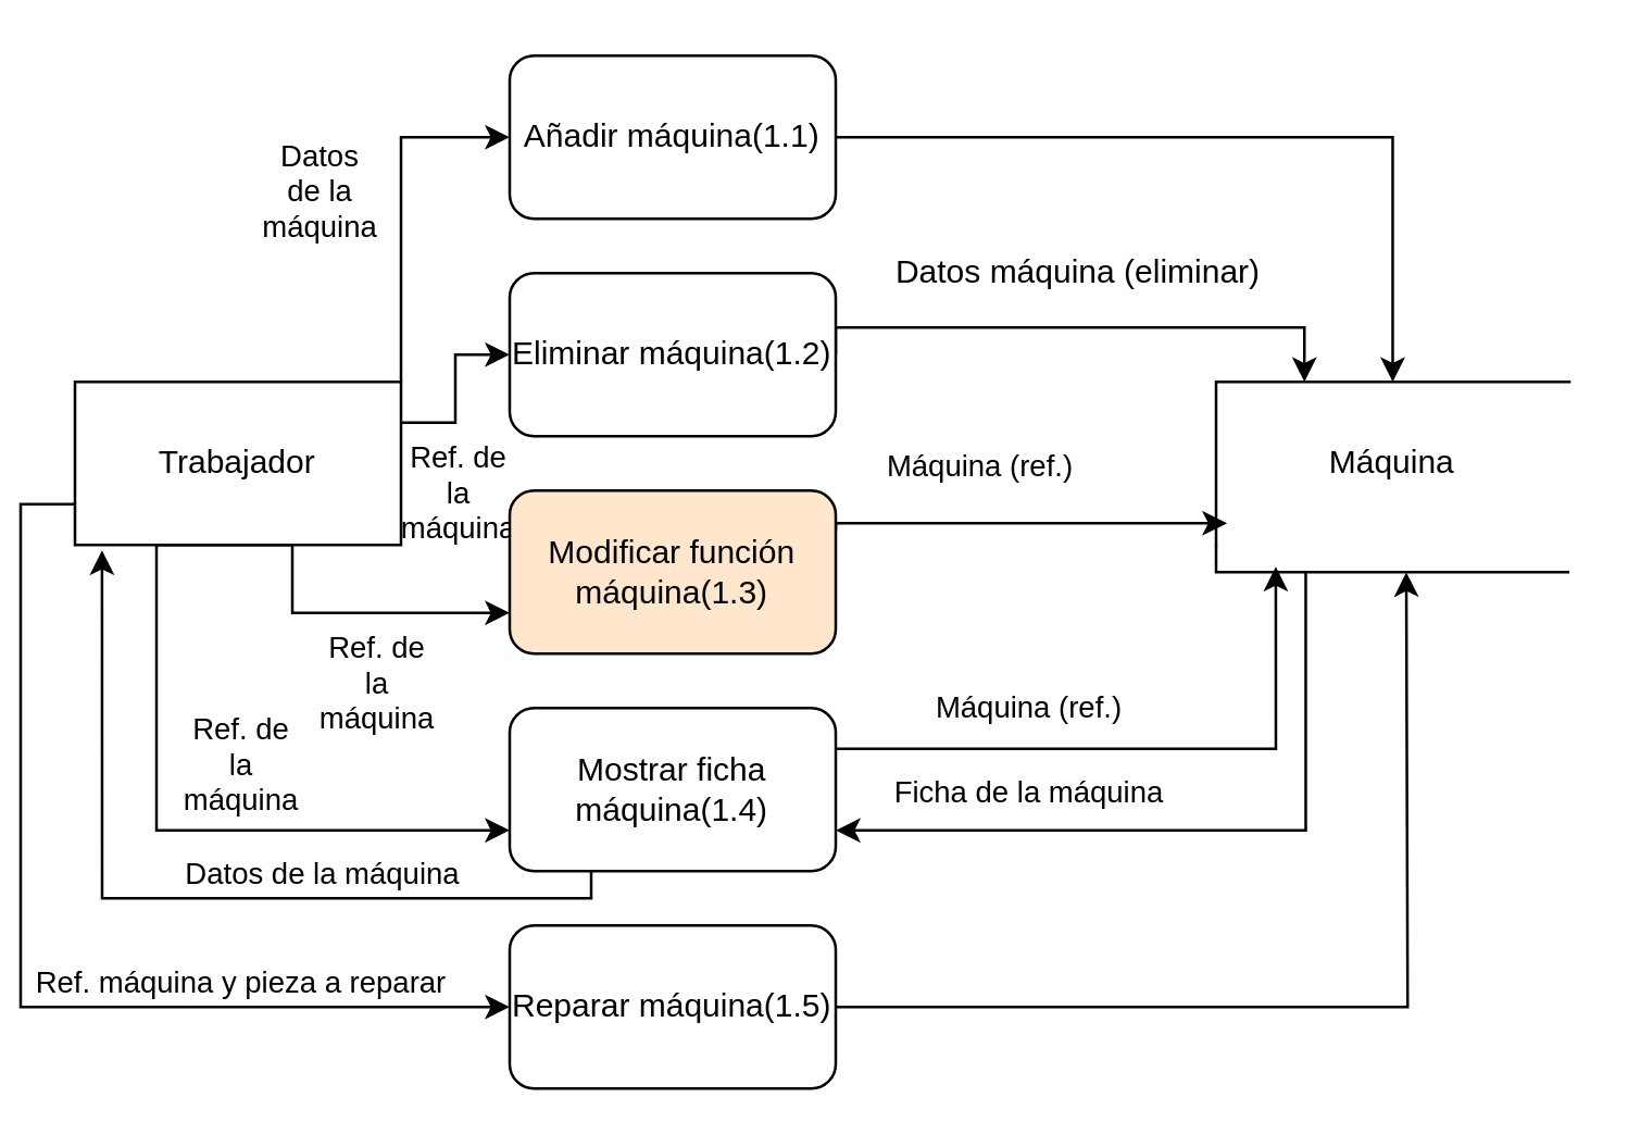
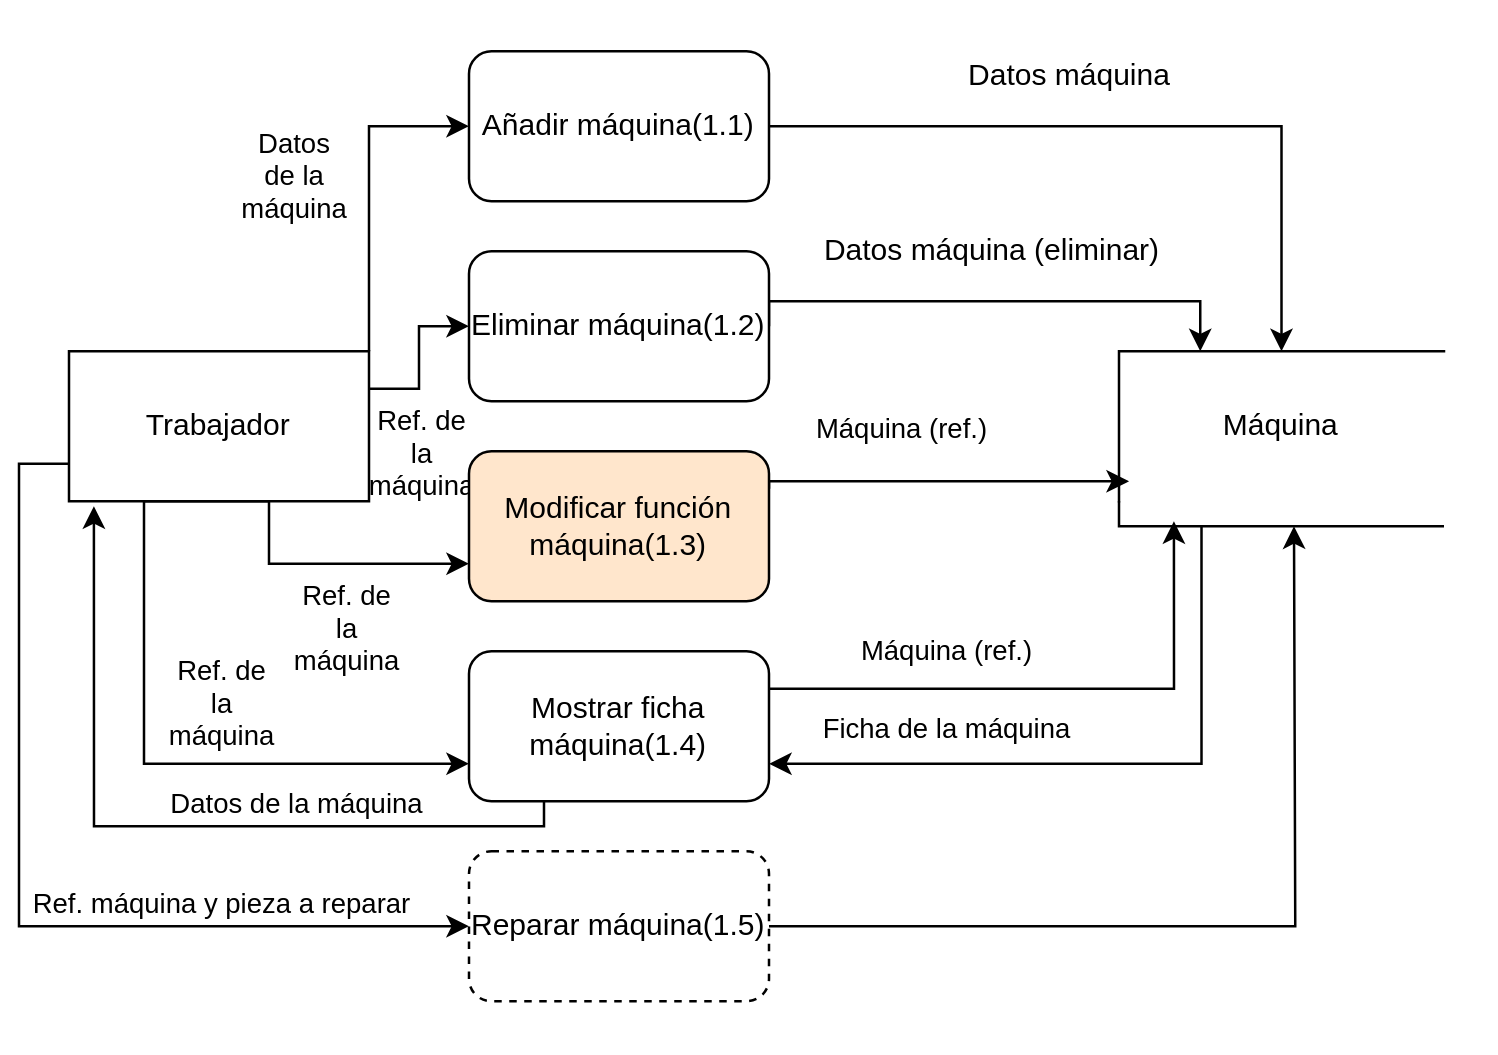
  <mxCell id="0" />
  <mxCell id="1" parent="0" />
  <mxCell id="2" value="Datos&lt;br&gt;de la&lt;br&gt;máquina" style="edgeStyle=orthogonalEdgeStyle;rounded=0;orthogonalLoop=1;jettySize=auto;html=1;exitX=1;exitY=0;exitDx=0;exitDy=0;entryX=0;entryY=0.5;entryDx=0;entryDy=0;" edge="1" parent="1" source="11" target="13"><mxGeometry x="0.077" y="30" relative="1" as="geometry"><mxPoint as="offset" /></mxGeometry></mxCell>
  <mxCell id="3" style="edgeStyle=orthogonalEdgeStyle;rounded=0;orthogonalLoop=1;jettySize=auto;html=1;exitX=1;exitY=0.25;exitDx=0;exitDy=0;entryX=0;entryY=0.5;entryDx=0;entryDy=0;endArrow=classic;endFill=1;" edge="1" parent="1" source="11" target="15"><mxGeometry relative="1" as="geometry" /></mxCell>
  <mxCell id="4" value="Ref. de&lt;br&gt;la&lt;br&gt;máquina" style="edgeLabel;html=1;align=center;verticalAlign=middle;resizable=0;points=[];" vertex="1" connectable="0" parent="3"><mxGeometry x="0.354" y="2" relative="1" as="geometry"><mxPoint x="2" y="49" as="offset" /></mxGeometry></mxCell>
  <mxCell id="5" style="edgeStyle=orthogonalEdgeStyle;rounded=0;orthogonalLoop=1;jettySize=auto;html=1;exitX=0.25;exitY=1;exitDx=0;exitDy=0;entryX=0;entryY=0.75;entryDx=0;entryDy=0;endArrow=classic;endFill=1;" edge="1" parent="1" source="11" target="18"><mxGeometry relative="1" as="geometry"><Array as="points"><mxPoint x="100" y="200" /><mxPoint x="100" y="225" /></Array></mxGeometry></mxCell>
  <mxCell id="6" value="Ref. de&lt;br&gt;la&lt;br&gt;máquina" style="edgeLabel;html=1;align=center;verticalAlign=middle;resizable=0;points=[];" vertex="1" connectable="0" parent="5"><mxGeometry x="0.032" y="-5" relative="1" as="geometry"><mxPoint x="25" y="20" as="offset" /></mxGeometry></mxCell>
  <mxCell id="7" style="edgeStyle=orthogonalEdgeStyle;rounded=0;orthogonalLoop=1;jettySize=auto;html=1;exitX=0.25;exitY=1;exitDx=0;exitDy=0;entryX=0;entryY=0.75;entryDx=0;entryDy=0;endArrow=classic;endFill=1;" edge="1" parent="1" source="11" target="22"><mxGeometry relative="1" as="geometry" /></mxCell>
  <mxCell id="8" value="Ref. de&lt;br&gt;la&lt;br&gt;máquina" style="edgeLabel;html=1;align=center;verticalAlign=middle;resizable=0;points=[];" vertex="1" connectable="0" parent="7"><mxGeometry x="-0.421" y="1" relative="1" as="geometry"><mxPoint x="29" y="12" as="offset" /></mxGeometry></mxCell>
  <mxCell id="9" style="edgeStyle=orthogonalEdgeStyle;rounded=0;orthogonalLoop=1;jettySize=auto;html=1;exitX=0;exitY=0.75;exitDx=0;exitDy=0;entryX=0;entryY=0.5;entryDx=0;entryDy=0;endArrow=classic;endFill=1;" edge="1" parent="1" source="11" target="24"><mxGeometry relative="1" as="geometry" /></mxCell>
  <mxCell id="10" value="Ref. máquina y pieza a reparar" style="edgeLabel;html=1;align=center;verticalAlign=middle;resizable=0;points=[];" vertex="1" connectable="0" parent="9"><mxGeometry x="0.32" y="6" relative="1" as="geometry"><mxPoint x="31" y="-4" as="offset" /></mxGeometry></mxCell>
  <mxCell id="11" value="Trabajador" style="rounded=0;whiteSpace=wrap;html=1;" vertex="1" parent="1"><mxGeometry x="20" y="140" width="120" height="60" as="geometry" /></mxCell>
  <mxCell id="12" style="edgeStyle=orthogonalEdgeStyle;rounded=0;orthogonalLoop=1;jettySize=auto;html=1;exitX=1;exitY=0.5;exitDx=0;exitDy=0;entryX=0.5;entryY=0;entryDx=0;entryDy=0;endArrow=classic;endFill=1;" edge="1" parent="1" source="13" target="28"><mxGeometry relative="1" as="geometry" /></mxCell>
  <mxCell id="13" value="Añadir máquina(1.1)" style="rounded=1;whiteSpace=wrap;html=1;" vertex="1" parent="1"><mxGeometry x="180" y="20" width="120" height="60" as="geometry" /></mxCell>
  <mxCell id="14" style="edgeStyle=orthogonalEdgeStyle;rounded=0;orthogonalLoop=1;jettySize=auto;html=1;exitX=1;exitY=0.5;exitDx=0;exitDy=0;entryX=0.25;entryY=0;entryDx=0;entryDy=0;endArrow=classic;endFill=1;" edge="1" parent="1" source="15" target="28"><mxGeometry relative="1" as="geometry"><Array as="points"><mxPoint x="300" y="120" /><mxPoint x="473" y="120" /></Array></mxGeometry></mxCell>
  <mxCell id="15" value="Eliminar máquina(1.2)" style="rounded=1;whiteSpace=wrap;html=1;" vertex="1" parent="1"><mxGeometry x="180" y="100" width="120" height="60" as="geometry" /></mxCell>
  <mxCell id="16" style="edgeStyle=orthogonalEdgeStyle;rounded=0;orthogonalLoop=1;jettySize=auto;html=1;exitX=1;exitY=0.25;exitDx=0;exitDy=0;entryX=0.031;entryY=0.867;entryDx=0;entryDy=0;entryPerimeter=0;endArrow=classic;endFill=1;" edge="1" parent="1" source="18" target="28"><mxGeometry relative="1" as="geometry"><Array as="points"><mxPoint x="300" y="192" /></Array></mxGeometry></mxCell>
  <mxCell id="17" value="Máquina (ref.)" style="edgeLabel;html=1;align=center;verticalAlign=middle;resizable=0;points=[];" vertex="1" connectable="0" parent="16"><mxGeometry x="-0.238" y="-3" relative="1" as="geometry"><mxPoint y="-25" as="offset" /></mxGeometry></mxCell>
  <mxCell id="18" value="Modificar función máquina(1.3)" style="rounded=1;whiteSpace=wrap;html=1;fillColor=#ffe6cc;" vertex="1" parent="1"><mxGeometry x="180" y="180" width="120" height="60" as="geometry" /></mxCell>
  <mxCell id="19" style="edgeStyle=orthogonalEdgeStyle;rounded=0;orthogonalLoop=1;jettySize=auto;html=1;exitX=0.25;exitY=1;exitDx=0;exitDy=0;entryX=0.083;entryY=1.033;entryDx=0;entryDy=0;entryPerimeter=0;endArrow=classic;endFill=1;" edge="1" parent="1" source="22" target="11"><mxGeometry relative="1" as="geometry"><Array as="points"><mxPoint x="210" y="330" /><mxPoint x="30" y="330" /></Array></mxGeometry></mxCell>
  <mxCell id="20" value="Datos de la máquina" style="edgeLabel;html=1;align=center;verticalAlign=middle;resizable=0;points=[];" vertex="1" connectable="0" parent="19"><mxGeometry x="-0.151" y="-6" relative="1" as="geometry"><mxPoint x="25" y="-4" as="offset" /></mxGeometry></mxCell>
  <mxCell id="21" style="edgeStyle=orthogonalEdgeStyle;rounded=0;orthogonalLoop=1;jettySize=auto;html=1;exitX=1;exitY=0.25;exitDx=0;exitDy=0;entryX=0.169;entryY=1.133;entryDx=0;entryDy=0;entryPerimeter=0;endArrow=classic;endFill=1;" edge="1" parent="1" source="22" target="28"><mxGeometry relative="1" as="geometry" /></mxCell>
  <mxCell id="22" value="Mostrar ficha máquina(1.4)" style="rounded=1;whiteSpace=wrap;html=1;" vertex="1" parent="1"><mxGeometry x="180" y="260" width="120" height="60" as="geometry" /></mxCell>
  <mxCell id="23" style="edgeStyle=orthogonalEdgeStyle;rounded=0;orthogonalLoop=1;jettySize=auto;html=1;endArrow=classic;endFill=1;" edge="1" parent="1" source="24"><mxGeometry relative="1" as="geometry"><mxPoint x="510" y="210" as="targetPoint" /></mxGeometry></mxCell>
- <mxCell id="24" value="Reparar máquina(1.5)" style="rounded=1;whiteSpace=wrap;html=1;" vertex="1" parent="1"><mxGeometry x="180" y="340" width="120" height="60" as="geometry" /></mxCell>
+ <mxCell id="24" value="Reparar máquina(1.5)" style="rounded=1;whiteSpace=wrap;html=1;dashed=1;" vertex="1" parent="1"><mxGeometry x="180" y="340" width="120" height="60" as="geometry" /></mxCell>
  <mxCell id="25" style="edgeStyle=orthogonalEdgeStyle;rounded=0;orthogonalLoop=1;jettySize=auto;html=1;exitX=0;exitY=1;exitDx=0;exitDy=0;endArrow=none;endFill=0;" edge="1" parent="1" source="28"><mxGeometry relative="1" as="geometry"><mxPoint x="570" y="210" as="targetPoint" /><Array as="points"><mxPoint x="440" y="210" /><mxPoint x="570" y="210" /></Array></mxGeometry></mxCell>
  <mxCell id="26" style="edgeStyle=orthogonalEdgeStyle;rounded=0;orthogonalLoop=1;jettySize=auto;html=1;entryX=1;entryY=0.75;entryDx=0;entryDy=0;endArrow=classic;endFill=1;" edge="1" parent="1" target="22"><mxGeometry relative="1" as="geometry"><mxPoint x="473" y="210" as="sourcePoint" /><Array as="points"><mxPoint x="473" y="305" /></Array></mxGeometry></mxCell>
  <mxCell id="27" value="Ficha de la máquina" style="edgeLabel;html=1;align=center;verticalAlign=middle;resizable=0;points=[];" vertex="1" connectable="0" parent="26"><mxGeometry x="0.134" y="-6" relative="1" as="geometry"><mxPoint x="-46" y="-9" as="offset" /></mxGeometry></mxCell>
  <mxCell id="28" value="Máquina" style="shape=partialRectangle;whiteSpace=wrap;html=1;bottom=0;right=0;fillColor=none;" vertex="1" parent="1"><mxGeometry x="440" y="140" width="130" height="60" as="geometry" /></mxCell>
+ <mxCell id="29" value="Datos máquina" style="text;html=1;align=center;verticalAlign=middle;resizable=0;points=[];autosize=1;strokeColor=none;fillColor=none;" vertex="1" parent="1"><mxGeometry x="370" y="20" width="100" height="20" as="geometry" /></mxCell>
  <mxCell id="30" value="Datos máquina (eliminar)" style="text;html=1;align=center;verticalAlign=middle;resizable=0;points=[];autosize=1;strokeColor=none;fillColor=none;" vertex="1" parent="1"><mxGeometry x="314" y="90" width="150" height="20" as="geometry" /></mxCell>
  <mxCell id="31" value="Máquina (ref.)" style="edgeLabel;html=1;align=center;verticalAlign=middle;resizable=0;points=[];" vertex="1" connectable="0" parent="1"><mxGeometry x="370" y="259.997" as="geometry" /></mxCell>
